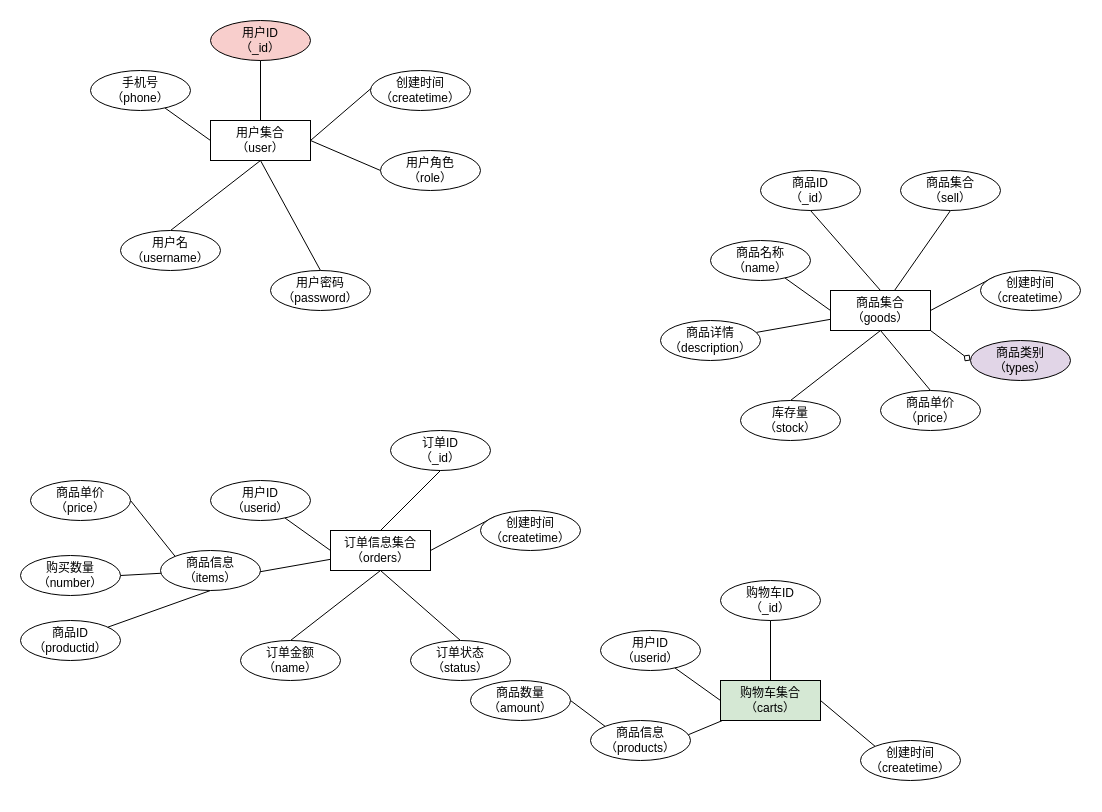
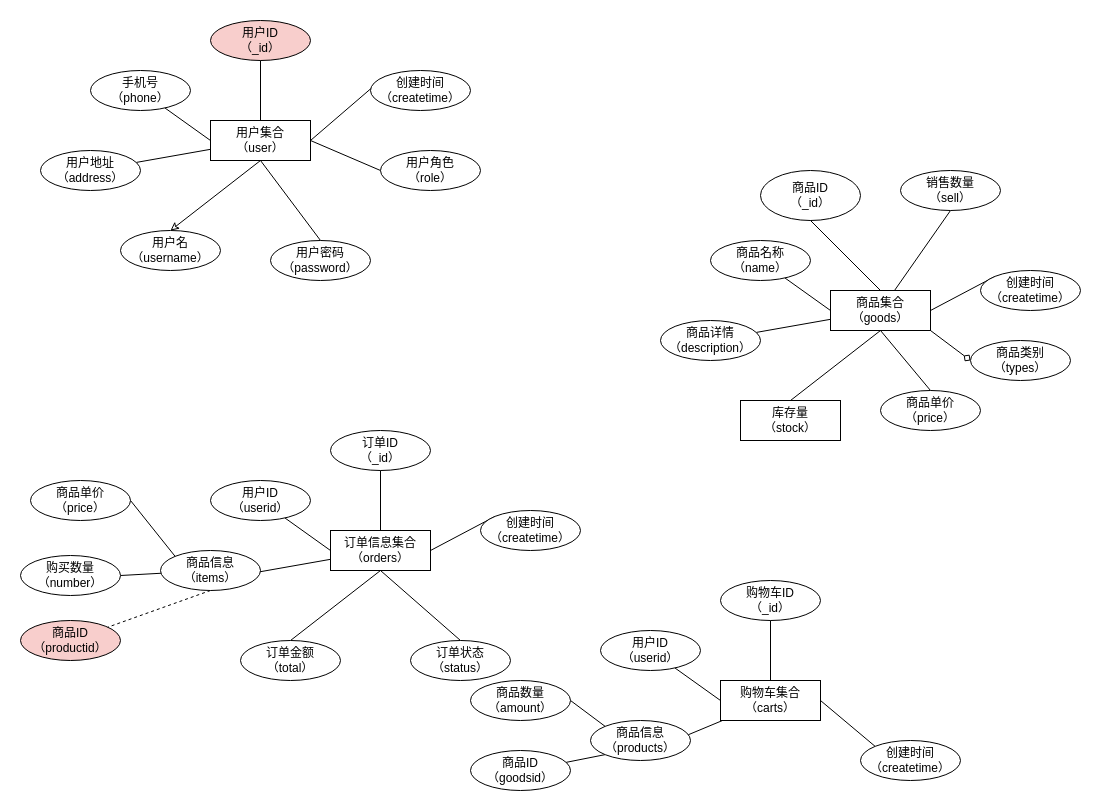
  <mxCell id="0" />
  <mxCell id="1" parent="0" />
  <mxCell id="2" value="用户ID&lt;br&gt;（_id）" style="ellipse;whiteSpace=wrap;html=1;align=center;fillColor=#f8cecc;" parent="1" vertex="1"><mxGeometry x="210" y="20" width="100" height="40" as="geometry" /></mxCell>
- <mxCell id="3" style="rounded=0;orthogonalLoop=1;jettySize=auto;html=1;exitX=0.5;exitY=1;exitDx=0;exitDy=0;entryX=0.5;entryY=0;entryDx=0;entryDy=0;endArrow=none;endFill=0;" parent="1" source="10" target="15" edge="1"><mxGeometry relative="1" as="geometry" /></mxCell>
+ <mxCell id="3" style="rounded=0;orthogonalLoop=1;jettySize=auto;html=1;exitX=0.5;exitY=1;exitDx=0;exitDy=0;entryX=0.5;entryY=0;entryDx=0;entryDy=0;endArrow=classic;endFill=0;" parent="1" source="10" target="15" edge="1"><mxGeometry relative="1" as="geometry" /></mxCell>
  <mxCell id="4" style="rounded=0;orthogonalLoop=1;jettySize=auto;html=1;exitX=0.5;exitY=1;exitDx=0;exitDy=0;entryX=0.5;entryY=0;entryDx=0;entryDy=0;endArrow=none;endFill=0;" parent="1" source="10" target="14" edge="1"><mxGeometry relative="1" as="geometry" /></mxCell>
  <mxCell id="5" style="rounded=0;orthogonalLoop=1;jettySize=auto;html=1;exitX=1;exitY=0.5;exitDx=0;exitDy=0;entryX=0;entryY=0;entryDx=0;entryDy=0;endArrow=none;endFill=0;" parent="1" source="10" target="13" edge="1"><mxGeometry relative="1" as="geometry" /></mxCell>
+ <mxCell id="6" value="" style="rounded=0;orthogonalLoop=1;jettySize=auto;html=1;endArrow=none;endFill=0;" parent="1" source="10" target="12" edge="1"><mxGeometry relative="1" as="geometry" /></mxCell>
  <mxCell id="7" style="rounded=0;orthogonalLoop=1;jettySize=auto;html=1;exitX=0;exitY=0.5;exitDx=0;exitDy=0;endArrow=none;endFill=0;" parent="1" source="10" target="11" edge="1"><mxGeometry relative="1" as="geometry" /></mxCell>
  <mxCell id="8" style="rounded=0;orthogonalLoop=1;jettySize=auto;html=1;exitX=0.5;exitY=0;exitDx=0;exitDy=0;entryX=0.5;entryY=1;entryDx=0;entryDy=0;endArrow=none;endFill=0;" parent="1" source="10" target="2" edge="1"><mxGeometry relative="1" as="geometry" /></mxCell>
  <mxCell id="9" style="rounded=0;orthogonalLoop=1;jettySize=auto;html=1;exitX=1;exitY=0.5;exitDx=0;exitDy=0;entryX=0;entryY=0.5;entryDx=0;entryDy=0;endArrow=none;endFill=0;" edge="1" parent="1" source="10" target="51"><mxGeometry relative="1" as="geometry" /></mxCell>
  <mxCell id="10" value="用户集合&lt;br&gt;（user）" style="whiteSpace=wrap;html=1;align=center;" parent="1" vertex="1"><mxGeometry x="210" y="120" width="100" height="40" as="geometry" /></mxCell>
  <mxCell id="11" value="手机号&lt;br&gt;（phone）" style="ellipse;whiteSpace=wrap;html=1;align=center;" parent="1" vertex="1"><mxGeometry x="90" y="70" width="100" height="40" as="geometry" /></mxCell>
+ <mxCell id="12" value="用户地址&lt;br&gt;（address）" style="ellipse;whiteSpace=wrap;html=1;align=center;" parent="1" vertex="1"><mxGeometry x="40" y="150" width="100" height="40" as="geometry" /></mxCell>
  <mxCell id="13" value="创建时间&lt;br&gt;（createtime）" style="ellipse;whiteSpace=wrap;html=1;align=center;" parent="1" vertex="1"><mxGeometry x="370" y="70" width="100" height="40" as="geometry" /></mxCell>
- <mxCell id="14" value="用户密码&lt;br&gt;（password）" style="ellipse;whiteSpace=wrap;html=1;align=center;" parent="1" vertex="1"><mxGeometry x="270" y="270" width="100" height="40" as="geometry" /></mxCell>
+ <mxCell id="14" value="用户密码&lt;br&gt;（password）" style="ellipse;whiteSpace=wrap;html=1;align=center;" parent="1" vertex="1"><mxGeometry x="270" y="240" width="100" height="40" as="geometry" /></mxCell>
  <mxCell id="15" value="用户名&lt;br&gt;（username）" style="ellipse;whiteSpace=wrap;html=1;align=center;" parent="1" vertex="1"><mxGeometry x="120" y="230" width="100" height="40" as="geometry" /></mxCell>
- <mxCell id="16" value="订单ID&lt;br&gt;（_id）" style="ellipse;whiteSpace=wrap;html=1;align=center;" parent="1" vertex="1"><mxGeometry x="390" y="430" width="100" height="40" as="geometry" /></mxCell>
+ <mxCell id="16" value="订单ID&lt;br&gt;（_id）" style="ellipse;whiteSpace=wrap;html=1;align=center;" parent="1" vertex="1"><mxGeometry x="330" y="430" width="100" height="40" as="geometry" /></mxCell>
  <mxCell id="17" style="rounded=0;orthogonalLoop=1;jettySize=auto;html=1;exitX=0.5;exitY=1;exitDx=0;exitDy=0;entryX=0.5;entryY=0;entryDx=0;entryDy=0;endArrow=none;endFill=0;" parent="1" source="23" target="27" edge="1"><mxGeometry relative="1" as="geometry" /></mxCell>
  <mxCell id="18" style="rounded=0;orthogonalLoop=1;jettySize=auto;html=1;exitX=0.5;exitY=1;exitDx=0;exitDy=0;entryX=0.5;entryY=0;entryDx=0;entryDy=0;endArrow=none;endFill=0;" parent="1" source="23" target="26" edge="1"><mxGeometry relative="1" as="geometry" /></mxCell>
  <mxCell id="19" style="rounded=0;orthogonalLoop=1;jettySize=auto;html=1;exitX=1;exitY=0.5;exitDx=0;exitDy=0;entryX=0;entryY=0;entryDx=0;entryDy=0;endArrow=none;endFill=0;" parent="1" source="23" target="25" edge="1"><mxGeometry relative="1" as="geometry" /></mxCell>
  <mxCell id="20" value="" style="rounded=0;orthogonalLoop=1;jettySize=auto;html=1;endArrow=none;endFill=0;" parent="1" source="23" edge="1"><mxGeometry relative="1" as="geometry"><mxPoint x="255.746" y="571.927" as="targetPoint" /></mxGeometry></mxCell>
  <mxCell id="21" style="rounded=0;orthogonalLoop=1;jettySize=auto;html=1;exitX=0;exitY=0.5;exitDx=0;exitDy=0;endArrow=none;endFill=0;" parent="1" source="23" target="24" edge="1"><mxGeometry relative="1" as="geometry" /></mxCell>
  <mxCell id="22" style="rounded=0;orthogonalLoop=1;jettySize=auto;html=1;exitX=0.5;exitY=0;exitDx=0;exitDy=0;entryX=0.5;entryY=1;entryDx=0;entryDy=0;endArrow=none;endFill=0;" parent="1" source="23" target="16" edge="1"><mxGeometry relative="1" as="geometry" /></mxCell>
  <mxCell id="23" value="订单信息集合&lt;br&gt;（orders）" style="whiteSpace=wrap;html=1;align=center;" parent="1" vertex="1"><mxGeometry x="330" y="530" width="100" height="40" as="geometry" /></mxCell>
  <mxCell id="24" value="用户ID&lt;br&gt;（userid）" style="ellipse;whiteSpace=wrap;html=1;align=center;" parent="1" vertex="1"><mxGeometry x="210" y="480" width="100" height="40" as="geometry" /></mxCell>
  <mxCell id="25" value="创建时间&lt;br&gt;（createtime）" style="ellipse;whiteSpace=wrap;html=1;align=center;" parent="1" vertex="1"><mxGeometry x="480" y="510" width="100" height="40" as="geometry" /></mxCell>
  <mxCell id="26" value="订单状态&lt;br&gt;（status）" style="ellipse;whiteSpace=wrap;html=1;align=center;" parent="1" vertex="1"><mxGeometry x="410" y="640" width="100" height="40" as="geometry" /></mxCell>
- <mxCell id="27" value="订单金额&lt;br&gt;（name）" style="ellipse;whiteSpace=wrap;html=1;align=center;" parent="1" vertex="1"><mxGeometry x="240" y="640" width="100" height="40" as="geometry" /></mxCell>
- <mxCell id="28" value="商品ID&lt;br&gt;（_id）" style="ellipse;whiteSpace=wrap;html=1;align=center;" parent="1" vertex="1"><mxGeometry x="760" y="170" width="100" height="40" as="geometry" /></mxCell>
+ <mxCell id="27" value="订单金额&lt;br&gt;（total）" style="ellipse;whiteSpace=wrap;html=1;align=center;" parent="1" vertex="1"><mxGeometry x="240" y="640" width="100" height="40" as="geometry" /></mxCell>
+ <mxCell id="28" value="商品ID&lt;br&gt;（_id）" style="ellipse;whiteSpace=wrap;html=1;align=center;" parent="1" vertex="1"><mxGeometry x="760" y="170" width="100" height="50" as="geometry" /></mxCell>
  <mxCell id="29" style="rounded=0;orthogonalLoop=1;jettySize=auto;html=1;exitX=0.5;exitY=1;exitDx=0;exitDy=0;entryX=0.5;entryY=0;entryDx=0;entryDy=0;endArrow=none;endFill=0;" parent="1" source="36" target="41" edge="1"><mxGeometry relative="1" as="geometry" /></mxCell>
  <mxCell id="30" style="rounded=0;orthogonalLoop=1;jettySize=auto;html=1;exitX=0.5;exitY=1;exitDx=0;exitDy=0;entryX=0.5;entryY=0;entryDx=0;entryDy=0;endArrow=none;endFill=0;" parent="1" source="36" target="40" edge="1"><mxGeometry relative="1" as="geometry" /></mxCell>
  <mxCell id="31" style="rounded=0;orthogonalLoop=1;jettySize=auto;html=1;exitX=1;exitY=0.5;exitDx=0;exitDy=0;entryX=0;entryY=0;entryDx=0;entryDy=0;endArrow=none;endFill=0;" parent="1" source="36" target="39" edge="1"><mxGeometry relative="1" as="geometry" /></mxCell>
  <mxCell id="32" value="" style="rounded=0;orthogonalLoop=1;jettySize=auto;html=1;endArrow=none;endFill=0;" parent="1" source="36" target="38" edge="1"><mxGeometry relative="1" as="geometry" /></mxCell>
  <mxCell id="33" style="rounded=0;orthogonalLoop=1;jettySize=auto;html=1;exitX=0;exitY=0.5;exitDx=0;exitDy=0;endArrow=none;endFill=0;" parent="1" source="36" target="37" edge="1"><mxGeometry relative="1" as="geometry" /></mxCell>
  <mxCell id="34" style="rounded=0;orthogonalLoop=1;jettySize=auto;html=1;exitX=0.5;exitY=0;exitDx=0;exitDy=0;entryX=0.5;entryY=1;entryDx=0;entryDy=0;endArrow=none;endFill=0;" parent="1" source="36" target="28" edge="1"><mxGeometry relative="1" as="geometry" /></mxCell>
  <mxCell id="35" style="rounded=0;orthogonalLoop=1;jettySize=auto;html=1;exitX=1;exitY=1;exitDx=0;exitDy=0;entryX=0;entryY=0.5;entryDx=0;entryDy=0;endArrow=diamond;endFill=0;" parent="1" source="36" target="42" edge="1"><mxGeometry relative="1" as="geometry" /></mxCell>
  <mxCell id="36" value="商品集合&lt;br&gt;（goods）" style="whiteSpace=wrap;html=1;align=center;" parent="1" vertex="1"><mxGeometry x="830" y="290" width="100" height="40" as="geometry" /></mxCell>
  <mxCell id="37" value="商品名称&lt;br&gt;（name）" style="ellipse;whiteSpace=wrap;html=1;align=center;" parent="1" vertex="1"><mxGeometry x="710" y="240" width="100" height="40" as="geometry" /></mxCell>
  <mxCell id="38" value="商品详情&lt;br&gt;（description）" style="ellipse;whiteSpace=wrap;html=1;align=center;" parent="1" vertex="1"><mxGeometry x="660" y="320" width="100" height="40" as="geometry" /></mxCell>
  <mxCell id="39" value="创建时间&lt;br&gt;（createtime）" style="ellipse;whiteSpace=wrap;html=1;align=center;" parent="1" vertex="1"><mxGeometry x="980" y="270" width="100" height="40" as="geometry" /></mxCell>
  <mxCell id="40" value="商品单价&lt;br&gt;（price）" style="ellipse;whiteSpace=wrap;html=1;align=center;" parent="1" vertex="1"><mxGeometry x="880" y="390" width="100" height="40" as="geometry" /></mxCell>
- <mxCell id="41" value="库存量&lt;br&gt;（stock）" style="ellipse;whiteSpace=wrap;html=1;align=center;" parent="1" vertex="1"><mxGeometry x="740" y="400" width="100" height="40" as="geometry" /></mxCell>
- <mxCell id="42" value="商品类别&lt;br&gt;（types）" style="ellipse;whiteSpace=wrap;html=1;align=center;fillColor=#e1d5e7;" parent="1" vertex="1"><mxGeometry x="970" y="340" width="100" height="40" as="geometry" /></mxCell>
+ <mxCell id="41" value="库存量&lt;br&gt;（stock）" style="whiteSpace=wrap;html=1;align=center;rounded=0;" parent="1" vertex="1"><mxGeometry x="740" y="400" width="100" height="40" as="geometry" /></mxCell>
+ <mxCell id="42" value="商品类别&lt;br&gt;（types）" style="ellipse;whiteSpace=wrap;html=1;align=center;" parent="1" vertex="1"><mxGeometry x="970" y="340" width="100" height="40" as="geometry" /></mxCell>
  <mxCell id="43" value="购物车ID&lt;br&gt;（_id）" style="ellipse;whiteSpace=wrap;html=1;align=center;" parent="1" vertex="1"><mxGeometry x="720" y="580" width="100" height="40" as="geometry" /></mxCell>
  <mxCell id="44" style="rounded=0;orthogonalLoop=1;jettySize=auto;html=1;exitX=1;exitY=0.5;exitDx=0;exitDy=0;entryX=0;entryY=0;entryDx=0;entryDy=0;endArrow=none;endFill=0;" parent="1" source="48" target="50" edge="1"><mxGeometry relative="1" as="geometry" /></mxCell>
  <mxCell id="45" value="" style="rounded=0;orthogonalLoop=1;jettySize=auto;html=1;endArrow=none;endFill=0;" parent="1" source="48" edge="1"><mxGeometry relative="1" as="geometry"><mxPoint x="684.627" y="735.572" as="targetPoint" /></mxGeometry></mxCell>
  <mxCell id="46" style="rounded=0;orthogonalLoop=1;jettySize=auto;html=1;exitX=0;exitY=0.5;exitDx=0;exitDy=0;endArrow=none;endFill=0;" parent="1" source="48" target="49" edge="1"><mxGeometry relative="1" as="geometry" /></mxCell>
  <mxCell id="47" style="rounded=0;orthogonalLoop=1;jettySize=auto;html=1;exitX=0.5;exitY=0;exitDx=0;exitDy=0;entryX=0.5;entryY=1;entryDx=0;entryDy=0;endArrow=none;endFill=0;" parent="1" source="48" target="43" edge="1"><mxGeometry relative="1" as="geometry" /></mxCell>
- <mxCell id="48" value="购物车集合&lt;br&gt;（carts）" style="whiteSpace=wrap;html=1;align=center;fillColor=#d5e8d4;" parent="1" vertex="1"><mxGeometry x="720" y="680" width="100" height="40" as="geometry" /></mxCell>
+ <mxCell id="48" value="购物车集合&lt;br&gt;（carts）" style="whiteSpace=wrap;html=1;align=center;" parent="1" vertex="1"><mxGeometry x="720" y="680" width="100" height="40" as="geometry" /></mxCell>
  <mxCell id="49" value="用户ID&lt;br&gt;（userid）" style="ellipse;whiteSpace=wrap;html=1;align=center;" parent="1" vertex="1"><mxGeometry x="600" y="630" width="100" height="40" as="geometry" /></mxCell>
  <mxCell id="50" value="创建时间&lt;br&gt;（createtime）" style="ellipse;whiteSpace=wrap;html=1;align=center;" parent="1" vertex="1"><mxGeometry x="860" y="740" width="100" height="40" as="geometry" /></mxCell>
  <mxCell id="51" value="用户角色&lt;br&gt;（role）" style="ellipse;whiteSpace=wrap;html=1;align=center;" vertex="1" parent="1"><mxGeometry x="380" y="150" width="100" height="40" as="geometry" /></mxCell>
- <mxCell id="52" value="商品ID&lt;br&gt;（productid）" style="ellipse;whiteSpace=wrap;html=1;align=center;" vertex="1" parent="1"><mxGeometry x="20" y="620" width="100" height="40" as="geometry" /></mxCell>
- <mxCell id="53" style="rounded=0;orthogonalLoop=1;jettySize=auto;html=1;exitX=0.5;exitY=1;exitDx=0;exitDy=0;endArrow=none;endFill=0;" edge="1" parent="1" source="54" target="52"><mxGeometry relative="1" as="geometry" /></mxCell>
+ <mxCell id="52" value="商品ID&lt;br&gt;（productid）" style="ellipse;whiteSpace=wrap;html=1;align=center;fillColor=#f8cecc;" vertex="1" parent="1"><mxGeometry x="20" y="620" width="100" height="40" as="geometry" /></mxCell>
+ <mxCell id="53" style="rounded=0;orthogonalLoop=1;jettySize=auto;html=1;exitX=0.5;exitY=1;exitDx=0;exitDy=0;endArrow=none;endFill=0;dashed=1;" edge="1" parent="1" source="54" target="52"><mxGeometry relative="1" as="geometry" /></mxCell>
  <mxCell id="54" value="商品信息&lt;br&gt;（items）" style="ellipse;whiteSpace=wrap;html=1;align=center;" vertex="1" parent="1"><mxGeometry x="160" y="550" width="100" height="40" as="geometry" /></mxCell>
  <mxCell id="55" style="rounded=0;orthogonalLoop=1;jettySize=auto;html=1;exitX=1;exitY=0.5;exitDx=0;exitDy=0;entryX=0;entryY=0;entryDx=0;entryDy=0;endArrow=none;endFill=0;" edge="1" parent="1" source="56" target="54"><mxGeometry relative="1" as="geometry" /></mxCell>
  <mxCell id="56" value="商品单价&lt;br&gt;（price）" style="ellipse;whiteSpace=wrap;html=1;align=center;" vertex="1" parent="1"><mxGeometry x="30" y="480" width="100" height="40" as="geometry" /></mxCell>
  <mxCell id="57" style="rounded=0;orthogonalLoop=1;jettySize=auto;html=1;exitX=1;exitY=0.5;exitDx=0;exitDy=0;endArrow=none;endFill=0;" edge="1" parent="1" source="58" target="54"><mxGeometry relative="1" as="geometry" /></mxCell>
  <mxCell id="58" value="购买数量&lt;br&gt;（number）" style="ellipse;whiteSpace=wrap;html=1;align=center;" vertex="1" parent="1"><mxGeometry x="20" y="555" width="100" height="40" as="geometry" /></mxCell>
  <mxCell id="59" style="rounded=0;orthogonalLoop=1;jettySize=auto;html=1;exitX=0.5;exitY=1;exitDx=0;exitDy=0;endArrow=none;endFill=0;" edge="1" parent="1" source="60" target="36"><mxGeometry relative="1" as="geometry" /></mxCell>
- <mxCell id="60" value="商品集合&lt;br&gt;（sell）" style="ellipse;whiteSpace=wrap;html=1;align=center;" vertex="1" parent="1"><mxGeometry x="900" y="170" width="100" height="40" as="geometry" /></mxCell>
+ <mxCell id="60" value="销售数量&lt;br&gt;（sell）" style="ellipse;whiteSpace=wrap;html=1;align=center;" vertex="1" parent="1"><mxGeometry x="900" y="170" width="100" height="40" as="geometry" /></mxCell>
+ <mxCell id="61" value="商品ID&lt;br&gt;（goodsid）" style="ellipse;whiteSpace=wrap;html=1;align=center;" vertex="1" parent="1"><mxGeometry x="470" y="750" width="100" height="40" as="geometry" /></mxCell>
+ <mxCell id="62" style="rounded=0;orthogonalLoop=1;jettySize=auto;html=1;exitX=0;exitY=1;exitDx=0;exitDy=0;endArrow=none;endFill=0;" edge="1" parent="1" source="63" target="61"><mxGeometry relative="1" as="geometry" /></mxCell>
  <mxCell id="63" value="商品信息&lt;br&gt;（products）" style="ellipse;whiteSpace=wrap;html=1;align=center;" vertex="1" parent="1"><mxGeometry x="590" y="720" width="100" height="40" as="geometry" /></mxCell>
  <mxCell id="64" style="rounded=0;orthogonalLoop=1;jettySize=auto;html=1;exitX=1;exitY=0.5;exitDx=0;exitDy=0;entryX=0;entryY=0;entryDx=0;entryDy=0;endArrow=none;endFill=0;" edge="1" parent="1" source="65" target="63"><mxGeometry relative="1" as="geometry" /></mxCell>
  <mxCell id="65" value="商品数量&lt;br&gt;（amount）" style="ellipse;whiteSpace=wrap;html=1;align=center;" vertex="1" parent="1"><mxGeometry x="470" y="680" width="100" height="40" as="geometry" /></mxCell>
